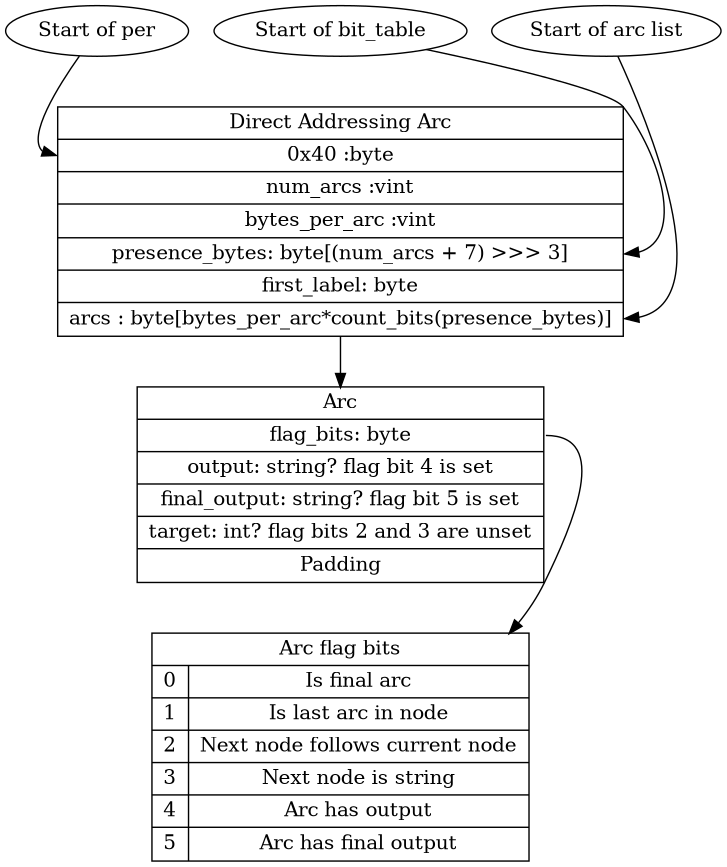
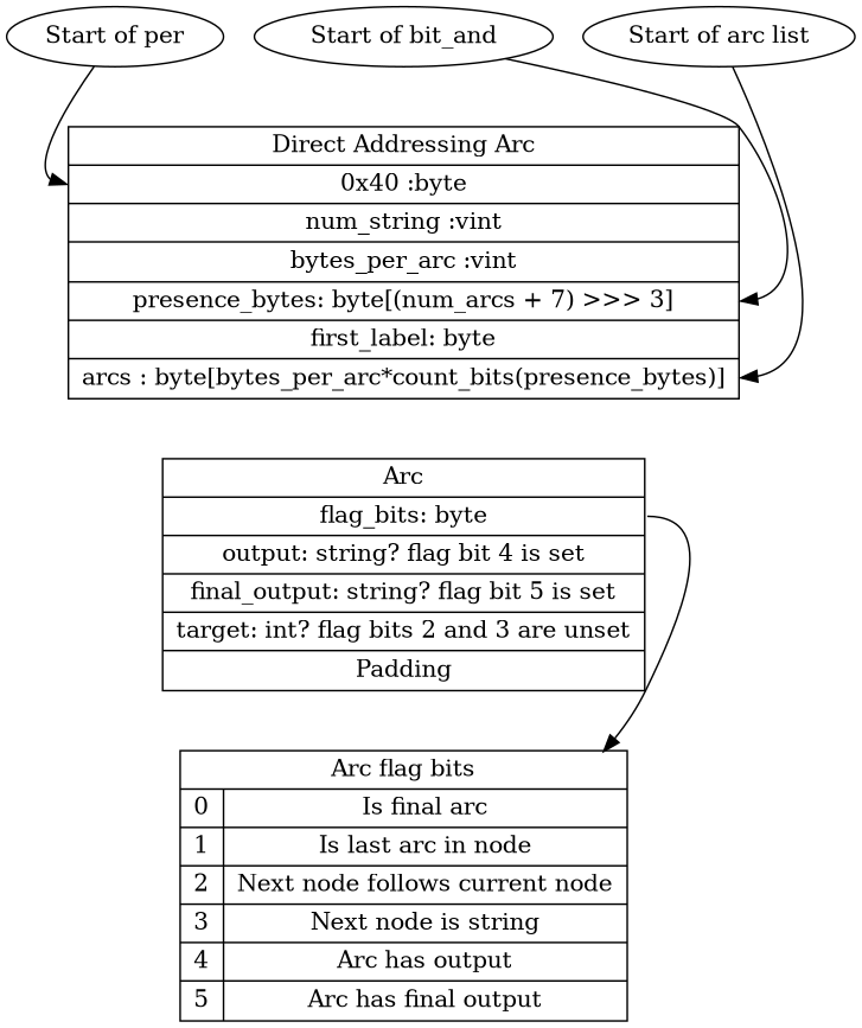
  digraph {
    n1 [label="Start of per"]
-   n2 [label="{Direct Addressing Arc | <f0>0x40 :byte|num_arcs :vint|bytes_per_arc :vint| <f1>presence_bytes: byte[(num_arcs + 7) \>\>\> 3] | first_label: byte | <f2> arcs : byte[bytes_per_arc*count_bits(presence_bytes)]}" shape=record]
+   n2 [label="{Direct Addressing Arc | <f0>0x40 :byte|num_string :vint|bytes_per_arc :vint| <f1>presence_bytes: byte[(num_arcs + 7) \>\>\> 3] | first_label: byte | <f2> arcs : byte[bytes_per_arc*count_bits(presence_bytes)]}" shape=record]
    n3 [label="{Arc|<f0>flag_bits: byte| output: string? flag bit 4 is set | final_output: string? flag bit 5 is set|target: int? flag bits 2 and 3 are unset| Padding }" shape=record]
-   n4 [label="Start of bit_table"]
+   n4 [label="Start of bit_and"]
    n5 [label="Start of arc list"]
    n6 [label="{Arc flag bits|{ {0 | 1 | 2 | 3 | 4 | 5}| {Is final arc | Is last arc in node | Next node follows current node | Next node is string | Arc has output | Arc has final output }}}" shape=record]
    n1 -> n2 [headport=f0]
-   n2 -> n3 [tailport=f2]
    n3 -> n6 [tailport=f0]
    n4 -> n2 [headport=f1]
    n5 -> n2 [headport=f2]
  }
